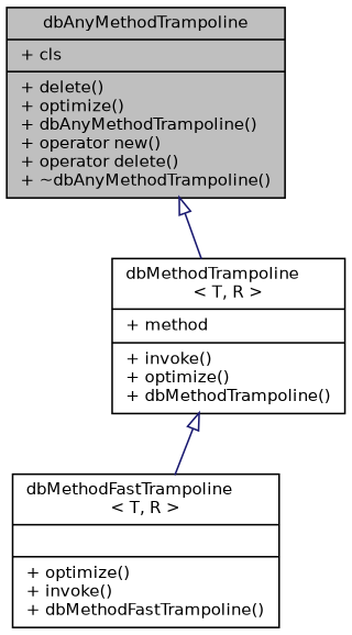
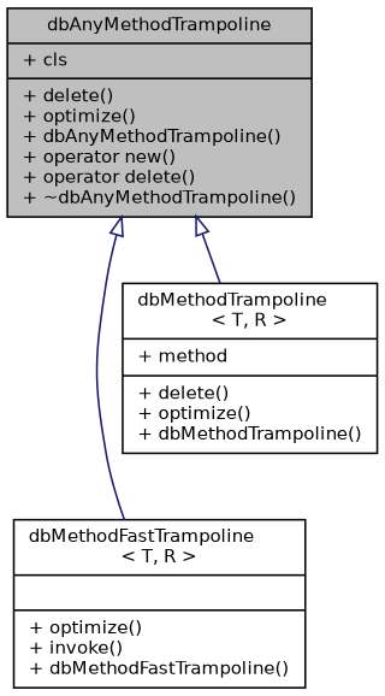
  digraph {
    node [color=black fillcolor=white fontname=Helvetica fontsize=10 shape=record style=filled]
    edge [arrowtail=onormal color=midnightblue dir=back fontname=Helvetica fontsize=10 labelfontname=Helvetica labelfontsize=10 style=solid]
    n1 [fillcolor=grey75 fontcolor=black height=0.2 label="{dbAnyMethodTrampoline\n|+ cls\l|+ delete()\l+ optimize()\l+ dbAnyMethodTrampoline()\l+ operator new()\l+ operator delete()\l+ ~dbAnyMethodTrampoline()\l}" width=0.4]
    n2 [height=0.2 label="{dbMethodFastTrampoline\l\< T, R \>\n||+ optimize()\l+ invoke()\l+ dbMethodFastTrampoline()\l}" width=0.4]
-   n3 [height=0.2 label="{dbMethodTrampoline\l\< T, R \>\n|+ method\l|+ invoke()\l+ optimize()\l+ dbMethodTrampoline()\l}" width=0.4]
-   n3 -> n2
+   n3 [height=0.2 label="{dbMethodTrampoline\l\< T, R \>\n|+ method\l|+ delete()\l+ optimize()\l+ dbMethodTrampoline()\l}" width=0.4]
+   n1 -> n2
    n1 -> n3
  }
